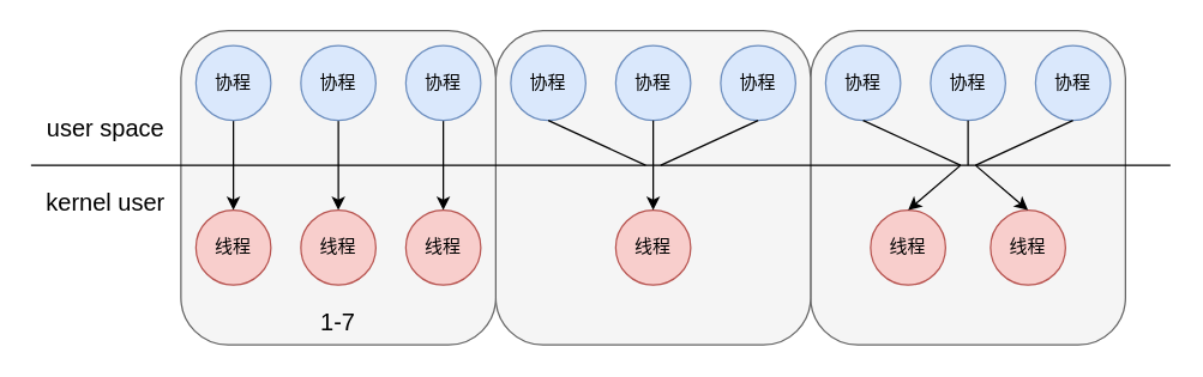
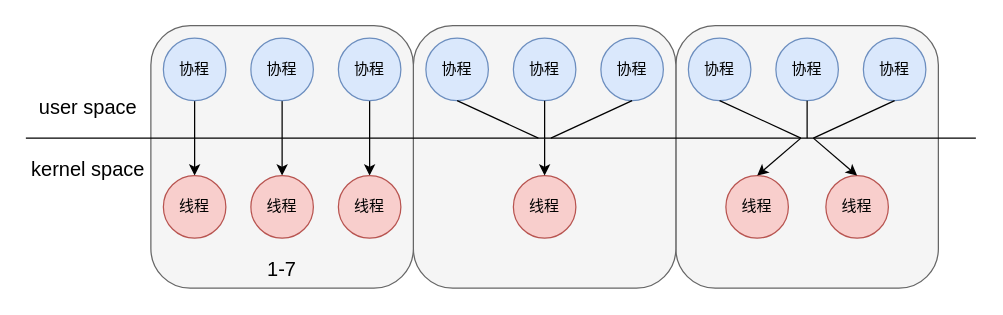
  <mxCell id="0" />
  <mxCell id="1" parent="0" />
  <mxCell id="2" value="" style="rounded=1;whiteSpace=wrap;html=1;fillColor=#f5f5f5;fontColor=#333333;strokeColor=#666666;" vertex="1" parent="1"><mxGeometry x="540" y="20" width="210" height="210" as="geometry" /></mxCell>
  <mxCell id="3" value="" style="rounded=1;whiteSpace=wrap;html=1;fillColor=#f5f5f5;fontColor=#333333;strokeColor=#666666;" vertex="1" parent="1"><mxGeometry x="330" y="20" width="210" height="210" as="geometry" /></mxCell>
  <mxCell id="4" value="" style="rounded=1;whiteSpace=wrap;html=1;fillColor=#f5f5f5;fontColor=#333333;strokeColor=#666666;" vertex="1" parent="1"><mxGeometry x="120" y="20" width="210" height="210" as="geometry" /></mxCell>
  <mxCell id="5" style="edgeStyle=orthogonalEdgeStyle;rounded=0;orthogonalLoop=1;jettySize=auto;html=1;entryX=0.5;entryY=0;entryDx=0;entryDy=0;" edge="1" parent="1" source="6" target="20"><mxGeometry relative="1" as="geometry" /></mxCell>
  <mxCell id="6" value="协程" style="ellipse;whiteSpace=wrap;html=1;aspect=fixed;fillColor=#dae8fc;strokeColor=#6c8ebf;" vertex="1" parent="1"><mxGeometry x="270" y="30" width="50" height="50" as="geometry" /></mxCell>
  <mxCell id="7" style="edgeStyle=orthogonalEdgeStyle;rounded=0;orthogonalLoop=1;jettySize=auto;html=1;entryX=0.5;entryY=0;entryDx=0;entryDy=0;" edge="1" parent="1" source="8" target="19"><mxGeometry relative="1" as="geometry" /></mxCell>
  <mxCell id="8" value="协程" style="ellipse;whiteSpace=wrap;html=1;aspect=fixed;fillColor=#dae8fc;strokeColor=#6c8ebf;" vertex="1" parent="1"><mxGeometry x="200" y="30" width="50" height="50" as="geometry" /></mxCell>
  <mxCell id="9" style="edgeStyle=orthogonalEdgeStyle;rounded=0;orthogonalLoop=1;jettySize=auto;html=1;entryX=0.5;entryY=0;entryDx=0;entryDy=0;" edge="1" parent="1" source="10" target="18"><mxGeometry relative="1" as="geometry" /></mxCell>
  <mxCell id="10" value="协程" style="ellipse;whiteSpace=wrap;html=1;aspect=fixed;fillColor=#dae8fc;strokeColor=#6c8ebf;" vertex="1" parent="1"><mxGeometry x="130" y="30" width="50" height="50" as="geometry" /></mxCell>
  <mxCell id="11" value="协程" style="ellipse;whiteSpace=wrap;html=1;aspect=fixed;fillColor=#dae8fc;strokeColor=#6c8ebf;" vertex="1" parent="1"><mxGeometry x="480" y="30" width="50" height="50" as="geometry" /></mxCell>
  <mxCell id="12" value="协程" style="ellipse;whiteSpace=wrap;html=1;aspect=fixed;fillColor=#dae8fc;strokeColor=#6c8ebf;" vertex="1" parent="1"><mxGeometry x="410" y="30" width="50" height="50" as="geometry" /></mxCell>
  <mxCell id="13" value="协程" style="ellipse;whiteSpace=wrap;html=1;aspect=fixed;fillColor=#dae8fc;strokeColor=#6c8ebf;" vertex="1" parent="1"><mxGeometry x="340" y="30" width="50" height="50" as="geometry" /></mxCell>
  <mxCell id="14" value="协程" style="ellipse;whiteSpace=wrap;html=1;aspect=fixed;fillColor=#dae8fc;strokeColor=#6c8ebf;" vertex="1" parent="1"><mxGeometry x="690" y="30" width="50" height="50" as="geometry" /></mxCell>
  <mxCell id="15" value="协程" style="ellipse;whiteSpace=wrap;html=1;aspect=fixed;fillColor=#dae8fc;strokeColor=#6c8ebf;" vertex="1" parent="1"><mxGeometry x="620" y="30" width="50" height="50" as="geometry" /></mxCell>
  <mxCell id="16" value="协程" style="ellipse;whiteSpace=wrap;html=1;aspect=fixed;fillColor=#dae8fc;strokeColor=#6c8ebf;" vertex="1" parent="1"><mxGeometry x="550" y="30" width="50" height="50" as="geometry" /></mxCell>
  <mxCell id="17" value="" style="endArrow=none;html=1;rounded=0;" edge="1" parent="1"><mxGeometry width="50" height="50" relative="1" as="geometry"><mxPoint x="20" y="110" as="sourcePoint" /><mxPoint x="780" y="110" as="targetPoint" /></mxGeometry></mxCell>
  <mxCell id="18" value="线程" style="ellipse;whiteSpace=wrap;html=1;aspect=fixed;fillColor=#f8cecc;strokeColor=#b85450;" vertex="1" parent="1"><mxGeometry x="130" y="140" width="50" height="50" as="geometry" /></mxCell>
  <mxCell id="19" value="线程" style="ellipse;whiteSpace=wrap;html=1;aspect=fixed;fillColor=#f8cecc;strokeColor=#b85450;" vertex="1" parent="1"><mxGeometry x="200" y="140" width="50" height="50" as="geometry" /></mxCell>
  <mxCell id="20" value="线程" style="ellipse;whiteSpace=wrap;html=1;aspect=fixed;fillColor=#f8cecc;strokeColor=#b85450;" vertex="1" parent="1"><mxGeometry x="270" y="140" width="50" height="50" as="geometry" /></mxCell>
  <mxCell id="21" value="线程" style="ellipse;whiteSpace=wrap;html=1;aspect=fixed;fillColor=#f8cecc;strokeColor=#b85450;" vertex="1" parent="1"><mxGeometry x="410" y="140" width="50" height="50" as="geometry" /></mxCell>
  <mxCell id="22" value="线程" style="ellipse;whiteSpace=wrap;html=1;aspect=fixed;fillColor=#f8cecc;strokeColor=#b85450;" vertex="1" parent="1"><mxGeometry x="580" y="140" width="50" height="50" as="geometry" /></mxCell>
  <mxCell id="23" value="线程" style="ellipse;whiteSpace=wrap;html=1;aspect=fixed;fillColor=#f8cecc;strokeColor=#b85450;" vertex="1" parent="1"><mxGeometry x="660" y="140" width="50" height="50" as="geometry" /></mxCell>
  <mxCell id="24" value="" style="endArrow=none;html=1;rounded=0;exitX=0.5;exitY=1;exitDx=0;exitDy=0;" edge="1" parent="1" source="13"><mxGeometry width="50" height="50" relative="1" as="geometry"><mxPoint x="440" y="110" as="sourcePoint" /><mxPoint x="430" y="110" as="targetPoint" /></mxGeometry></mxCell>
  <mxCell id="25" value="" style="endArrow=none;html=1;rounded=0;entryX=0.5;entryY=1;entryDx=0;entryDy=0;" edge="1" parent="1" target="12"><mxGeometry width="50" height="50" relative="1" as="geometry"><mxPoint x="435" y="110" as="sourcePoint" /><mxPoint x="490" y="60" as="targetPoint" /></mxGeometry></mxCell>
  <mxCell id="26" value="" style="endArrow=none;html=1;rounded=0;entryX=0.5;entryY=1;entryDx=0;entryDy=0;" edge="1" parent="1" target="11"><mxGeometry width="50" height="50" relative="1" as="geometry"><mxPoint x="440" y="110" as="sourcePoint" /><mxPoint x="480" y="120" as="targetPoint" /></mxGeometry></mxCell>
  <mxCell id="27" value="" style="endArrow=classic;html=1;rounded=0;entryX=0.5;entryY=0;entryDx=0;entryDy=0;" edge="1" parent="1" target="21"><mxGeometry width="50" height="50" relative="1" as="geometry"><mxPoint x="435" y="110" as="sourcePoint" /><mxPoint x="480" y="80" as="targetPoint" /></mxGeometry></mxCell>
  <mxCell id="28" value="" style="endArrow=none;html=1;rounded=0;exitX=0.5;exitY=1;exitDx=0;exitDy=0;" edge="1" parent="1" source="16"><mxGeometry width="50" height="50" relative="1" as="geometry"><mxPoint x="430" y="130" as="sourcePoint" /><mxPoint x="640" y="110" as="targetPoint" /></mxGeometry></mxCell>
  <mxCell id="29" value="" style="endArrow=none;html=1;rounded=0;entryX=0.5;entryY=1;entryDx=0;entryDy=0;" edge="1" parent="1" target="15"><mxGeometry width="50" height="50" relative="1" as="geometry"><mxPoint x="645" y="110" as="sourcePoint" /><mxPoint x="480" y="80" as="targetPoint" /></mxGeometry></mxCell>
  <mxCell id="30" value="" style="endArrow=none;html=1;rounded=0;entryX=0.5;entryY=1;entryDx=0;entryDy=0;" edge="1" parent="1" target="14"><mxGeometry width="50" height="50" relative="1" as="geometry"><mxPoint x="650" y="110" as="sourcePoint" /><mxPoint x="480" y="80" as="targetPoint" /></mxGeometry></mxCell>
  <mxCell id="31" value="" style="endArrow=classic;html=1;rounded=0;entryX=0.5;entryY=0;entryDx=0;entryDy=0;" edge="1" parent="1" target="22"><mxGeometry width="50" height="50" relative="1" as="geometry"><mxPoint x="640" y="110" as="sourcePoint" /><mxPoint x="480" y="80" as="targetPoint" /></mxGeometry></mxCell>
  <mxCell id="32" value="" style="endArrow=classic;html=1;rounded=0;entryX=0.5;entryY=0;entryDx=0;entryDy=0;" edge="1" parent="1" target="23"><mxGeometry width="50" height="50" relative="1" as="geometry"><mxPoint x="650" y="110" as="sourcePoint" /><mxPoint x="480" y="50" as="targetPoint" /></mxGeometry></mxCell>
  <mxCell id="33" value="&lt;font style=&quot;font-size: 16px;&quot;&gt;1-7&lt;/font&gt;" style="text;html=1;align=center;verticalAlign=middle;whiteSpace=wrap;rounded=0;" vertex="1" parent="1"><mxGeometry x="195" y="200" width="60" height="30" as="geometry" /></mxCell>
  <mxCell id="34" value="&lt;font style=&quot;font-size: 16px;&quot;&gt;user space&lt;/font&gt;" style="text;html=1;align=center;verticalAlign=middle;whiteSpace=wrap;rounded=0;" vertex="1" parent="1"><mxGeometry x="25" y="70" width="90" height="30" as="geometry" /></mxCell>
- <mxCell id="35" value="&lt;font style=&quot;font-size: 16px;&quot;&gt;kernel user&lt;/font&gt;" style="text;html=1;align=center;verticalAlign=middle;whiteSpace=wrap;rounded=0;" vertex="1" parent="1"><mxGeometry x="20" y="120" width="100" height="30" as="geometry" /></mxCell>
+ <mxCell id="35" value="&lt;font style=&quot;font-size: 16px;&quot;&gt;kernel space&lt;/font&gt;" style="text;html=1;align=center;verticalAlign=middle;whiteSpace=wrap;rounded=0;" vertex="1" parent="1"><mxGeometry x="20" y="120" width="100" height="30" as="geometry" /></mxCell>
